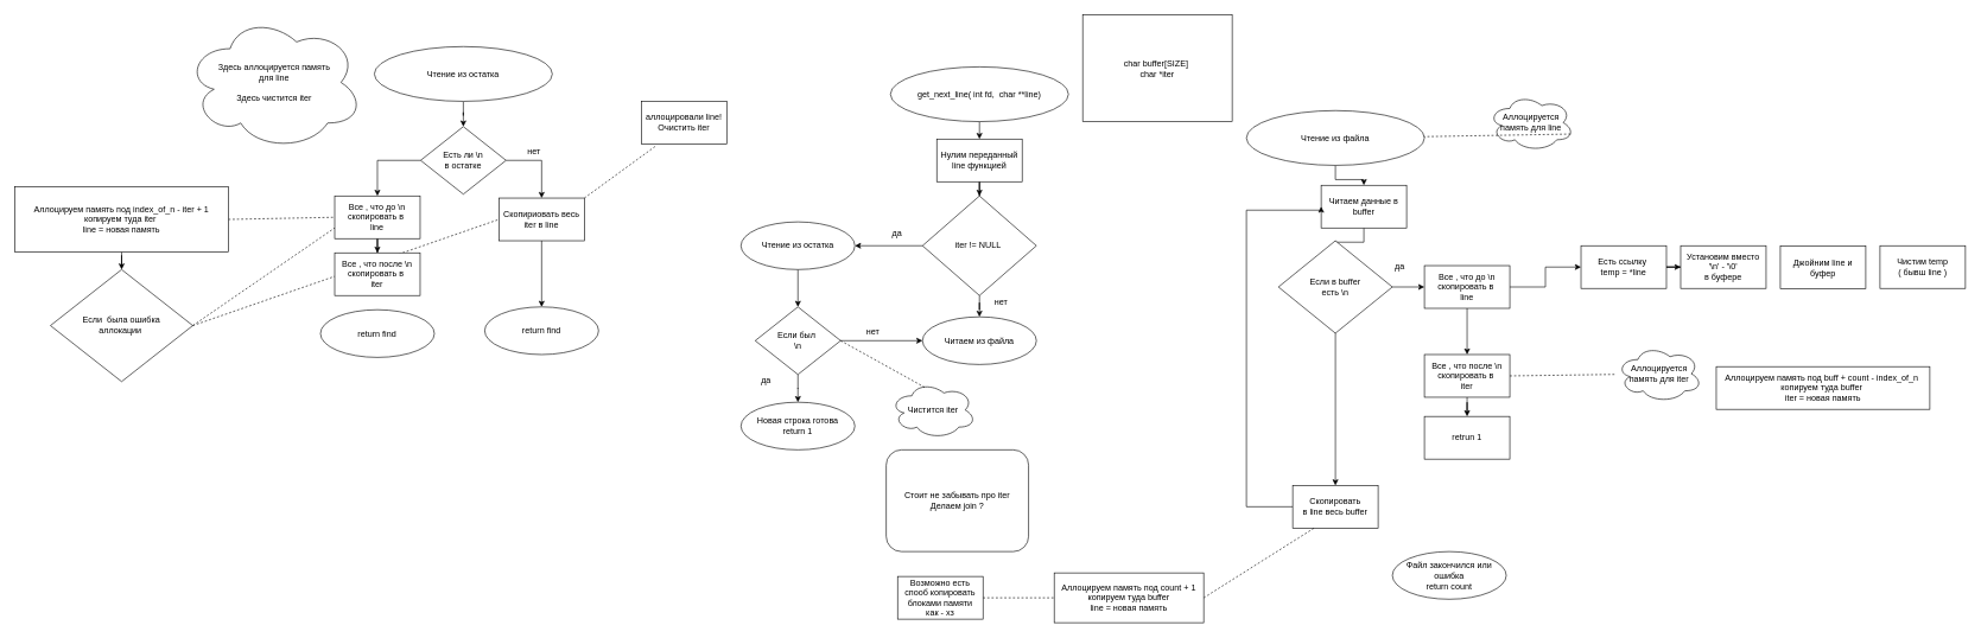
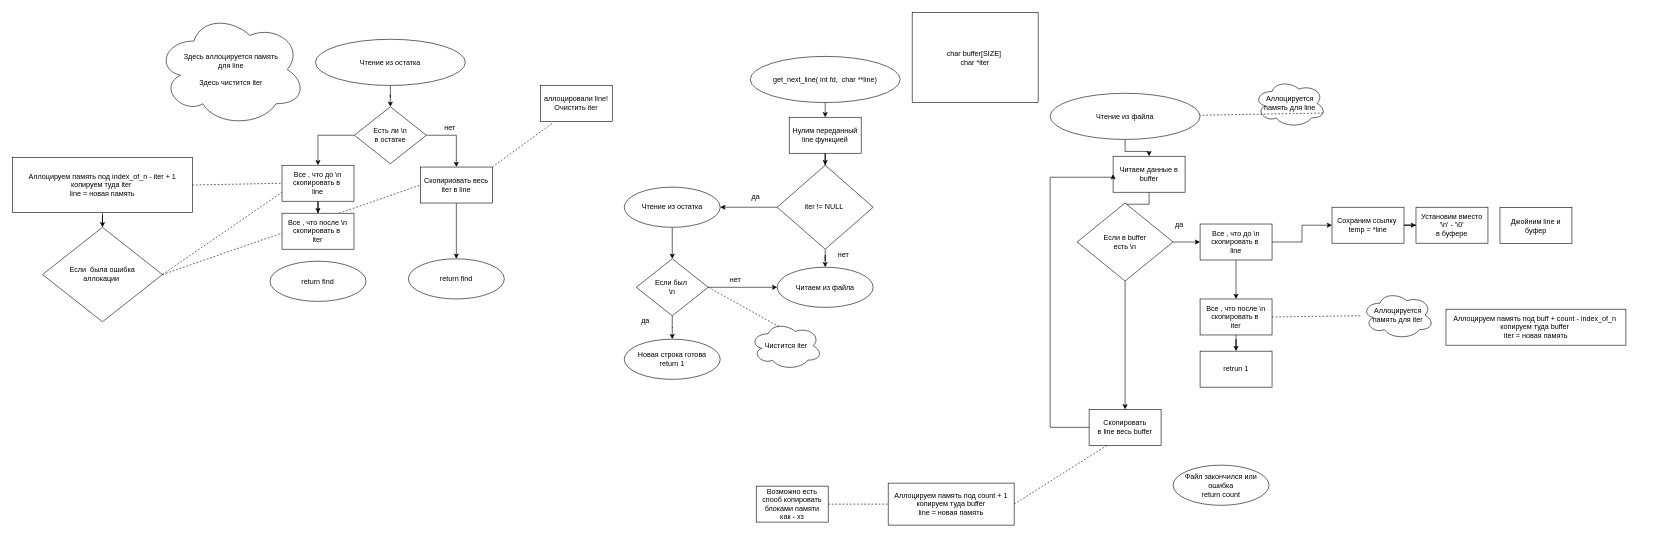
  <mxCell id="0" />
  <mxCell id="1" parent="0" />
  <mxCell id="2" value="char buffer[SIZE]&amp;nbsp;&lt;br&gt;char *iter" style="rounded=0;whiteSpace=wrap;html=1;" parent="1" vertex="1"><mxGeometry x="1520" y="20.5" width="210" height="150" as="geometry" /></mxCell>
  <mxCell id="3" style="edgeStyle=orthogonalEdgeStyle;rounded=0;orthogonalLoop=1;jettySize=auto;html=1;exitX=0.5;exitY=1;exitDx=0;exitDy=0;entryX=0.5;entryY=0;entryDx=0;entryDy=0;" parent="1" source="4" target="37" edge="1"><mxGeometry relative="1" as="geometry" /></mxCell>
  <mxCell id="4" value="get_next_line( int fd,&amp;nbsp; char **line)" style="ellipse;whiteSpace=wrap;html=1;" parent="1" vertex="1"><mxGeometry x="1250" y="93.5" width="250" height="77" as="geometry" /></mxCell>
  <mxCell id="5" style="edgeStyle=orthogonalEdgeStyle;rounded=0;orthogonalLoop=1;jettySize=auto;html=1;exitX=0;exitY=0.5;exitDx=0;exitDy=0;" parent="1" source="7" target="9" edge="1"><mxGeometry relative="1" as="geometry" /></mxCell>
  <mxCell id="6" style="edgeStyle=orthogonalEdgeStyle;rounded=0;orthogonalLoop=1;jettySize=auto;html=1;exitX=0.5;exitY=1;exitDx=0;exitDy=0;" parent="1" source="7" target="16" edge="1"><mxGeometry relative="1" as="geometry" /></mxCell>
  <mxCell id="7" value="iter != NULL&amp;nbsp;" style="rhombus;whiteSpace=wrap;html=1;" parent="1" vertex="1"><mxGeometry x="1295" y="275" width="160" height="140" as="geometry" /></mxCell>
  <mxCell id="8" style="edgeStyle=orthogonalEdgeStyle;rounded=0;orthogonalLoop=1;jettySize=auto;html=1;exitX=0.5;exitY=1;exitDx=0;exitDy=0;" parent="1" source="9" target="12" edge="1"><mxGeometry relative="1" as="geometry" /></mxCell>
  <mxCell id="9" value="Чтение из остатка" style="ellipse;whiteSpace=wrap;html=1;" parent="1" vertex="1"><mxGeometry x="1040" y="311.5" width="160" height="67" as="geometry" /></mxCell>
  <mxCell id="10" style="edgeStyle=orthogonalEdgeStyle;rounded=0;orthogonalLoop=1;jettySize=auto;html=1;exitX=0.5;exitY=1;exitDx=0;exitDy=0;" parent="1" source="12" target="13" edge="1"><mxGeometry relative="1" as="geometry" /></mxCell>
  <mxCell id="11" style="edgeStyle=orthogonalEdgeStyle;rounded=0;orthogonalLoop=1;jettySize=auto;html=1;exitX=1;exitY=0.5;exitDx=0;exitDy=0;" parent="1" source="12" target="16" edge="1"><mxGeometry relative="1" as="geometry" /></mxCell>
  <mxCell id="12" value="Если был&amp;nbsp;&lt;br&gt;\n" style="rhombus;whiteSpace=wrap;html=1;" parent="1" vertex="1"><mxGeometry x="1060" y="431" width="120" height="95" as="geometry" /></mxCell>
  <mxCell id="13" value="Новая строка готова&lt;br&gt;return 1" style="ellipse;whiteSpace=wrap;html=1;" parent="1" vertex="1"><mxGeometry x="1040" y="565" width="160" height="67" as="geometry" /></mxCell>
  <mxCell id="14" value="да" style="text;html=1;align=center;verticalAlign=middle;resizable=0;points=[];autosize=1;" parent="1" vertex="1"><mxGeometry x="1244" y="318" width="30" height="20" as="geometry" /></mxCell>
  <mxCell id="15" value="да" style="text;html=1;align=center;verticalAlign=middle;resizable=0;points=[];autosize=1;" parent="1" vertex="1"><mxGeometry x="1060" y="525" width="30" height="20" as="geometry" /></mxCell>
  <mxCell id="16" value="Читаем из файла" style="ellipse;whiteSpace=wrap;html=1;" parent="1" vertex="1"><mxGeometry x="1295" y="445" width="160" height="67" as="geometry" /></mxCell>
  <mxCell id="17" value="нет" style="text;html=1;align=center;verticalAlign=middle;resizable=0;points=[];autosize=1;" parent="1" vertex="1"><mxGeometry x="1210" y="457" width="30" height="20" as="geometry" /></mxCell>
  <mxCell id="18" value="нет" style="text;html=1;align=center;verticalAlign=middle;resizable=0;points=[];autosize=1;" parent="1" vertex="1"><mxGeometry x="1390" y="415" width="30" height="20" as="geometry" /></mxCell>
  <mxCell id="19" style="edgeStyle=orthogonalEdgeStyle;rounded=0;orthogonalLoop=1;jettySize=auto;html=1;exitX=0.5;exitY=1;exitDx=0;exitDy=0;" parent="1" source="20" target="22" edge="1"><mxGeometry relative="1" as="geometry" /></mxCell>
  <mxCell id="20" value="Чтение из файла" style="ellipse;whiteSpace=wrap;html=1;" parent="1" vertex="1"><mxGeometry x="1750.01" y="155" width="250" height="77" as="geometry" /></mxCell>
  <mxCell id="21" style="edgeStyle=orthogonalEdgeStyle;rounded=0;orthogonalLoop=1;jettySize=auto;html=1;exitX=0.5;exitY=1;exitDx=0;exitDy=0;" parent="1" source="22" edge="1"><mxGeometry relative="1" as="geometry"><mxPoint x="1875" y="338.008" as="targetPoint" /></mxGeometry></mxCell>
  <mxCell id="22" value="Читаем данные в buffer" style="rounded=0;whiteSpace=wrap;html=1;" parent="1" vertex="1"><mxGeometry x="1855.01" y="260" width="120" height="60" as="geometry" /></mxCell>
  <mxCell id="23" value="Файл закончился или ошибка&lt;br&gt;return count" style="ellipse;whiteSpace=wrap;html=1;" parent="1" vertex="1"><mxGeometry x="1955.01" y="775" width="160" height="67" as="geometry" /></mxCell>
  <mxCell id="24" style="edgeStyle=orthogonalEdgeStyle;rounded=0;orthogonalLoop=1;jettySize=auto;html=1;exitX=1;exitY=0.5;exitDx=0;exitDy=0;" parent="1" source="26" target="29" edge="1"><mxGeometry relative="1" as="geometry" /></mxCell>
  <mxCell id="25" style="edgeStyle=orthogonalEdgeStyle;rounded=0;orthogonalLoop=1;jettySize=auto;html=1;exitX=0.5;exitY=1;exitDx=0;exitDy=0;" parent="1" source="26" target="35" edge="1"><mxGeometry relative="1" as="geometry" /></mxCell>
  <mxCell id="26" value="Если в buffer&lt;br&gt;есть \n" style="rhombus;whiteSpace=wrap;html=1;" parent="1" vertex="1"><mxGeometry x="1795.01" y="338" width="160" height="130" as="geometry" /></mxCell>
  <mxCell id="27" style="edgeStyle=orthogonalEdgeStyle;rounded=0;orthogonalLoop=1;jettySize=auto;html=1;exitX=0.5;exitY=1;exitDx=0;exitDy=0;entryX=0.5;entryY=0;entryDx=0;entryDy=0;" parent="1" source="29" target="31" edge="1"><mxGeometry relative="1" as="geometry" /></mxCell>
  <mxCell id="28" style="edgeStyle=orthogonalEdgeStyle;rounded=0;orthogonalLoop=1;jettySize=auto;html=1;exitX=1;exitY=0.5;exitDx=0;exitDy=0;" parent="1" source="29" target="68" edge="1"><mxGeometry relative="1" as="geometry" /></mxCell>
  <mxCell id="29" value="Все , что до \n&lt;br&gt;скопировать в&amp;nbsp;&lt;br&gt;line" style="rounded=0;whiteSpace=wrap;html=1;" parent="1" vertex="1"><mxGeometry x="2000.01" y="373" width="120" height="60" as="geometry" /></mxCell>
  <mxCell id="30" style="edgeStyle=orthogonalEdgeStyle;rounded=0;orthogonalLoop=1;jettySize=auto;html=1;exitX=0.5;exitY=1;exitDx=0;exitDy=0;" parent="1" source="31" target="32" edge="1"><mxGeometry relative="1" as="geometry" /></mxCell>
  <mxCell id="31" value="Все , что после \n&lt;br&gt;скопировать в&amp;nbsp;&lt;br&gt;iter" style="rounded=0;whiteSpace=wrap;html=1;" parent="1" vertex="1"><mxGeometry x="2000.01" y="498" width="120" height="60" as="geometry" /></mxCell>
  <mxCell id="32" value="retrun 1" style="rounded=0;whiteSpace=wrap;html=1;" parent="1" vertex="1"><mxGeometry x="2000.01" y="585" width="120" height="60" as="geometry" /></mxCell>
  <mxCell id="33" value="да" style="text;html=1;align=center;verticalAlign=middle;resizable=0;points=[];autosize=1;" parent="1" vertex="1"><mxGeometry x="1950" y="365" width="30" height="20" as="geometry" /></mxCell>
  <mxCell id="34" style="edgeStyle=orthogonalEdgeStyle;rounded=0;orthogonalLoop=1;jettySize=auto;html=1;exitX=0;exitY=0.5;exitDx=0;exitDy=0;entryX=0;entryY=0.5;entryDx=0;entryDy=0;" parent="1" source="35" target="22" edge="1"><mxGeometry relative="1" as="geometry"><Array as="points"><mxPoint x="1750" y="712" /><mxPoint x="1750" y="295" /></Array></mxGeometry></mxCell>
  <mxCell id="35" value="Скопировать&lt;br&gt;в line весь buffer" style="rounded=0;whiteSpace=wrap;html=1;" parent="1" vertex="1"><mxGeometry x="1815.01" y="682" width="120" height="60" as="geometry" /></mxCell>
  <mxCell id="36" style="edgeStyle=orthogonalEdgeStyle;rounded=0;orthogonalLoop=1;jettySize=auto;html=1;exitX=0.5;exitY=1;exitDx=0;exitDy=0;" parent="1" source="37" target="7" edge="1"><mxGeometry relative="1" as="geometry" /></mxCell>
  <mxCell id="37" value="Нулим переданный line функцией" style="rounded=0;whiteSpace=wrap;html=1;" parent="1" vertex="1"><mxGeometry x="1315" y="195" width="120" height="60" as="geometry" /></mxCell>
  <mxCell id="38" style="edgeStyle=orthogonalEdgeStyle;rounded=0;orthogonalLoop=1;jettySize=auto;html=1;exitX=0.5;exitY=1;exitDx=0;exitDy=0;" parent="1" source="39" target="42" edge="1"><mxGeometry relative="1" as="geometry" /></mxCell>
  <mxCell id="39" value="Чтение из остатка" style="ellipse;whiteSpace=wrap;html=1;" parent="1" vertex="1"><mxGeometry x="525" y="65" width="250" height="77" as="geometry" /></mxCell>
  <mxCell id="40" style="edgeStyle=orthogonalEdgeStyle;rounded=0;orthogonalLoop=1;jettySize=auto;html=1;exitX=0;exitY=0.5;exitDx=0;exitDy=0;" parent="1" source="42" target="44" edge="1"><mxGeometry relative="1" as="geometry" /></mxCell>
  <mxCell id="41" style="edgeStyle=orthogonalEdgeStyle;rounded=0;orthogonalLoop=1;jettySize=auto;html=1;exitX=1;exitY=0.5;exitDx=0;exitDy=0;" parent="1" source="42" target="46" edge="1"><mxGeometry relative="1" as="geometry" /></mxCell>
  <mxCell id="42" value="Есть ли \n &lt;br&gt;в остатке" style="rhombus;whiteSpace=wrap;html=1;" parent="1" vertex="1"><mxGeometry x="590" y="177.5" width="120" height="95" as="geometry" /></mxCell>
  <mxCell id="43" style="edgeStyle=orthogonalEdgeStyle;rounded=0;orthogonalLoop=1;jettySize=auto;html=1;exitX=0.5;exitY=1;exitDx=0;exitDy=0;" parent="1" source="44" target="65" edge="1"><mxGeometry relative="1" as="geometry" /></mxCell>
  <mxCell id="44" value="Все , что до \n&lt;br&gt;скопировать в&amp;nbsp;&lt;br&gt;line" style="rounded=0;whiteSpace=wrap;html=1;" parent="1" vertex="1"><mxGeometry x="469.33" y="275" width="120" height="60" as="geometry" /></mxCell>
  <mxCell id="45" style="edgeStyle=orthogonalEdgeStyle;rounded=0;orthogonalLoop=1;jettySize=auto;html=1;exitX=0.5;exitY=1;exitDx=0;exitDy=0;" parent="1" source="46" target="48" edge="1"><mxGeometry relative="1" as="geometry" /></mxCell>
  <mxCell id="46" value="Скопириовать весь iter в line" style="rounded=0;whiteSpace=wrap;html=1;" parent="1" vertex="1"><mxGeometry x="700" y="278" width="120" height="60" as="geometry" /></mxCell>
  <mxCell id="47" value="return find" style="ellipse;whiteSpace=wrap;html=1;" parent="1" vertex="1"><mxGeometry x="449.33" y="435" width="160" height="67" as="geometry" /></mxCell>
  <mxCell id="48" value="return find" style="ellipse;whiteSpace=wrap;html=1;" parent="1" vertex="1"><mxGeometry x="680" y="431" width="160" height="67" as="geometry" /></mxCell>
  <mxCell id="49" value="" style="endArrow=none;dashed=1;html=1;entryX=0.25;entryY=1;entryDx=0;entryDy=0;exitX=1;exitY=0.5;exitDx=0;exitDy=0;" parent="1" source="50" target="35" edge="1"><mxGeometry width="50" height="50" relative="1" as="geometry"><mxPoint x="1740" y="805" as="sourcePoint" /><mxPoint x="1790" y="755" as="targetPoint" /></mxGeometry></mxCell>
  <mxCell id="50" value="Аллоцируем память под count + 1&lt;br&gt;копируем туда buffer&lt;br&gt;line = новая память" style="rounded=0;whiteSpace=wrap;html=1;" parent="1" vertex="1"><mxGeometry x="1480" y="805" width="210" height="70" as="geometry" /></mxCell>
  <mxCell id="51" value="" style="endArrow=none;dashed=1;html=1;entryX=0;entryY=0.5;entryDx=0;entryDy=0;exitX=1;exitY=0.5;exitDx=0;exitDy=0;" parent="1" source="52" target="50" edge="1"><mxGeometry width="50" height="50" relative="1" as="geometry"><mxPoint x="1490" y="840" as="sourcePoint" /><mxPoint x="1530" y="845" as="targetPoint" /></mxGeometry></mxCell>
  <mxCell id="52" value="Возможно есть спооб копировать блоками памяти&lt;br&gt;как - хз" style="rounded=0;whiteSpace=wrap;html=1;" parent="1" vertex="1"><mxGeometry x="1260" y="810" width="120" height="60" as="geometry" /></mxCell>
  <mxCell id="53" value="" style="endArrow=none;dashed=1;html=1;exitX=1;exitY=0.5;exitDx=0;exitDy=0;" parent="1" source="31" target="74" edge="1"><mxGeometry width="50" height="50" relative="1" as="geometry"><mxPoint x="2170" y="695" as="sourcePoint" /><mxPoint x="2190" y="685" as="targetPoint" /></mxGeometry></mxCell>
  <mxCell id="54" value="&lt;span style=&quot;white-space: normal&quot;&gt;Аллоцируем память под buff + count - index_of_n&amp;nbsp;&lt;/span&gt;&lt;br style=&quot;white-space: normal&quot;&gt;&lt;span style=&quot;white-space: normal&quot;&gt;копируем туда buffer&amp;nbsp;&lt;/span&gt;&lt;br style=&quot;white-space: normal&quot;&gt;&lt;span style=&quot;white-space: normal&quot;&gt;iter = новая память&lt;/span&gt;" style="rounded=0;whiteSpace=wrap;html=1;" parent="1" vertex="1"><mxGeometry x="2410" y="515" width="300" height="60" as="geometry" /></mxCell>
  <mxCell id="55" value="" style="endArrow=none;dashed=1;html=1;entryX=0;entryY=0.5;entryDx=0;entryDy=0;exitX=1;exitY=0.5;exitDx=0;exitDy=0;" parent="1" source="57" target="44" edge="1"><mxGeometry width="50" height="50" relative="1" as="geometry"><mxPoint x="340" y="335" as="sourcePoint" /><mxPoint x="390" y="285" as="targetPoint" /></mxGeometry></mxCell>
  <mxCell id="56" style="edgeStyle=orthogonalEdgeStyle;rounded=0;orthogonalLoop=1;jettySize=auto;html=1;exitX=0.5;exitY=1;exitDx=0;exitDy=0;" parent="1" source="57" target="62" edge="1"><mxGeometry relative="1" as="geometry" /></mxCell>
  <mxCell id="57" value="Аллоцируем память под index_of_n - iter + 1&lt;br&gt;копируем туда iter&amp;nbsp;&lt;br&gt;line = новая память" style="rounded=0;whiteSpace=wrap;html=1;" parent="1" vertex="1"><mxGeometry x="20" y="262.25" width="300" height="91.5" as="geometry" /></mxCell>
- <mxCell id="58" value="Стоит не забывать про iter&lt;br&gt;Делаем join ?" style="rounded=1;whiteSpace=wrap;html=1;" parent="1" vertex="1"><mxGeometry x="1244" y="632" width="200" height="143" as="geometry" /></mxCell>
  <mxCell id="59" value="" style="endArrow=none;dashed=1;html=1;exitX=1;exitY=0;exitDx=0;exitDy=0;" parent="1" source="46" edge="1"><mxGeometry width="50" height="50" relative="1" as="geometry"><mxPoint x="870" y="255" as="sourcePoint" /><mxPoint x="920" y="205" as="targetPoint" /></mxGeometry></mxCell>
  <mxCell id="60" value="аллоцировали line!Очистить iter" style="rounded=0;whiteSpace=wrap;html=1;" parent="1" vertex="1"><mxGeometry x="900" y="142" width="120" height="60" as="geometry" /></mxCell>
  <mxCell id="61" value="нет" style="text;html=1;align=center;verticalAlign=middle;resizable=0;points=[];autosize=1;" parent="1" vertex="1"><mxGeometry x="734" y="203" width="30" height="20" as="geometry" /></mxCell>
  <mxCell id="62" value="Если&amp;nbsp; была ошибка&lt;br&gt;аллокации&amp;nbsp;" style="rhombus;whiteSpace=wrap;html=1;" parent="1" vertex="1"><mxGeometry x="70" y="378.5" width="200" height="157.5" as="geometry" /></mxCell>
  <mxCell id="63" value="" style="endArrow=none;dashed=1;html=1;exitX=1;exitY=0.5;exitDx=0;exitDy=0;entryX=0;entryY=0.5;entryDx=0;entryDy=0;" parent="1" source="62" target="46" edge="1"><mxGeometry width="50" height="50" relative="1" as="geometry"><mxPoint x="20" y="1005" as="sourcePoint" /><mxPoint x="450" y="535" as="targetPoint" /></mxGeometry></mxCell>
  <mxCell id="64" value="" style="endArrow=none;dashed=1;html=1;exitX=1;exitY=0.5;exitDx=0;exitDy=0;entryX=0;entryY=0.75;entryDx=0;entryDy=0;" parent="1" source="62" target="44" edge="1"><mxGeometry width="50" height="50" relative="1" as="geometry"><mxPoint x="280" y="467.25" as="sourcePoint" /><mxPoint x="710" y="318" as="targetPoint" /></mxGeometry></mxCell>
  <mxCell id="65" value="Все , что после \n&lt;br&gt;скопировать в&amp;nbsp;&lt;br&gt;iter" style="rounded=0;whiteSpace=wrap;html=1;" parent="1" vertex="1"><mxGeometry x="469.33" y="355" width="120" height="60" as="geometry" /></mxCell>
  <mxCell id="66" value="Здесь аллоцируется память &lt;br&gt;для line&lt;br&gt;&lt;br&gt;Здесь чистится iter" style="ellipse;shape=cloud;whiteSpace=wrap;html=1;" parent="1" vertex="1"><mxGeometry x="260" y="20.5" width="249.33" height="190" as="geometry" /></mxCell>
  <mxCell id="67" style="edgeStyle=orthogonalEdgeStyle;rounded=0;orthogonalLoop=1;jettySize=auto;html=1;exitX=1;exitY=0.5;exitDx=0;exitDy=0;" parent="1" source="68" target="69" edge="1"><mxGeometry relative="1" as="geometry" /></mxCell>
- <mxCell id="68" value="Есть ссылку&amp;nbsp;&lt;br&gt;temp = *line" style="rounded=0;whiteSpace=wrap;html=1;" parent="1" vertex="1"><mxGeometry x="2220" y="345" width="120" height="60" as="geometry" /></mxCell>
+ <mxCell id="68" value="Сохраним ссылку&amp;nbsp;&lt;br&gt;temp = *line" style="rounded=0;whiteSpace=wrap;html=1;" parent="1" vertex="1"><mxGeometry x="2220" y="345" width="120" height="60" as="geometry" /></mxCell>
  <mxCell id="69" value="Установим вместо '\n' - '\0'&lt;br&gt;в буфере" style="rounded=0;whiteSpace=wrap;html=1;" parent="1" vertex="1"><mxGeometry x="2360" y="345" width="120" height="60" as="geometry" /></mxCell>
  <mxCell id="70" value="Джойним line и буфер" style="rounded=0;whiteSpace=wrap;html=1;" parent="1" vertex="1"><mxGeometry x="2500" y="345.5" width="120" height="60" as="geometry" /></mxCell>
  <mxCell id="71" value="Аллоцируется память для line" style="ellipse;shape=cloud;whiteSpace=wrap;html=1;" parent="1" vertex="1"><mxGeometry x="2090" y="132" width="120" height="80" as="geometry" /></mxCell>
  <mxCell id="72" value="" style="endArrow=none;dashed=1;html=1;exitX=0.96;exitY=0.7;exitDx=0;exitDy=0;exitPerimeter=0;" parent="1" source="71" target="20" edge="1"><mxGeometry width="50" height="50" relative="1" as="geometry"><mxPoint x="2220" y="235" as="sourcePoint" /><mxPoint x="2270" y="185" as="targetPoint" /></mxGeometry></mxCell>
- <mxCell id="73" value="Чистим temp&lt;br&gt;( бывш line )" style="rounded=0;whiteSpace=wrap;html=1;" parent="1" vertex="1"><mxGeometry x="2640" y="345" width="120" height="60" as="geometry" /></mxCell>
  <mxCell id="74" value="Аллоцируется память для iter" style="ellipse;shape=cloud;whiteSpace=wrap;html=1;" parent="1" vertex="1"><mxGeometry x="2270" y="485" width="120" height="80" as="geometry" /></mxCell>
  <mxCell id="75" value="Чистится iter" style="ellipse;shape=cloud;whiteSpace=wrap;html=1;" parent="1" vertex="1"><mxGeometry x="1250" y="536" width="120" height="80" as="geometry" /></mxCell>
  <mxCell id="76" value="" style="endArrow=none;dashed=1;html=1;exitX=1;exitY=0.5;exitDx=0;exitDy=0;entryX=0.4;entryY=0.1;entryDx=0;entryDy=0;entryPerimeter=0;" parent="1" source="12" target="75" edge="1"><mxGeometry width="50" height="50" relative="1" as="geometry"><mxPoint x="1190" y="535" as="sourcePoint" /><mxPoint x="1240" y="485" as="targetPoint" /></mxGeometry></mxCell>
